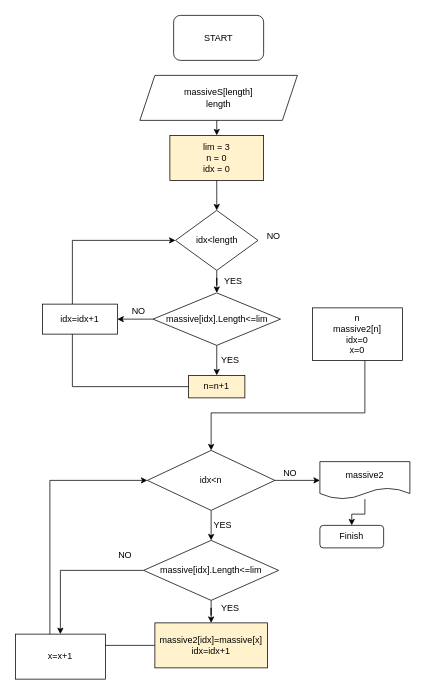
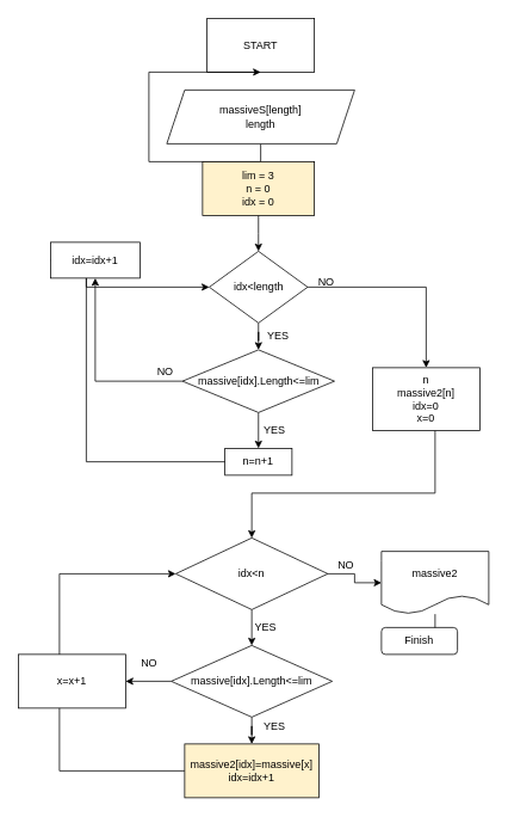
  <mxCell id="0" />
  <mxCell id="1" parent="0" />
- <mxCell id="2" value="START" style="rounded=1;whiteSpace=wrap;html=1;" parent="1" vertex="1"><mxGeometry x="231" y="20" width="120" height="60" as="geometry" /></mxCell>
- <mxCell id="3" style="edgeStyle=orthogonalEdgeStyle;rounded=0;orthogonalLoop=1;jettySize=auto;html=1;exitX=0.5;exitY=1;exitDx=0;exitDy=0;entryX=0.5;entryY=0;entryDx=0;entryDy=0;" parent="1" source="4" target="6" edge="1"><mxGeometry relative="1" as="geometry" /></mxCell>
+ <mxCell id="2" value="START" style="whiteSpace=wrap;html=1;rounded=0;" parent="1" vertex="1"><mxGeometry x="231" y="20" width="120" height="60" as="geometry" /></mxCell>
+ <mxCell id="3" style="edgeStyle=orthogonalEdgeStyle;rounded=0;orthogonalLoop=1;jettySize=auto;html=1;exitX=0.5;exitY=1;exitDx=0;exitDy=0;" parent="1" source="4" target="2" edge="1"><mxGeometry relative="1" as="geometry" /></mxCell>
  <mxCell id="4" value="massiveS[length]&lt;br&gt;length" style="shape=parallelogram;perimeter=parallelogramPerimeter;whiteSpace=wrap;html=1;fixedSize=1;" parent="1" vertex="1"><mxGeometry x="186" y="100" width="210" height="60" as="geometry" /></mxCell>
  <mxCell id="5" value="" style="edgeStyle=orthogonalEdgeStyle;rounded=0;orthogonalLoop=1;jettySize=auto;html=1;" edge="1" parent="1" source="6"><mxGeometry relative="1" as="geometry"><mxPoint x="288.5" y="280" as="targetPoint" /></mxGeometry></mxCell>
  <mxCell id="6" value="lim = 3&lt;br&gt;n = 0&lt;br&gt;idx = 0" style="rounded=0;whiteSpace=wrap;html=1;fillColor=#fff2cc;" parent="1" vertex="1"><mxGeometry x="226" y="180" width="125" height="60" as="geometry" /></mxCell>
  <mxCell id="7" value="" style="edgeStyle=orthogonalEdgeStyle;rounded=0;orthogonalLoop=1;jettySize=auto;html=1;" edge="1" parent="1" source="9" target="12"><mxGeometry relative="1" as="geometry" /></mxCell>
+ <mxCell id="8" value="" style="edgeStyle=orthogonalEdgeStyle;rounded=0;orthogonalLoop=1;jettySize=auto;html=1;" edge="1" parent="1" source="9" target="21"><mxGeometry relative="1" as="geometry" /></mxCell>
  <mxCell id="9" value="idx&amp;lt;length" style="rhombus;whiteSpace=wrap;html=1;" vertex="1" parent="1"><mxGeometry x="233.5" y="280" width="110" height="80" as="geometry" /></mxCell>
  <mxCell id="10" value="" style="edgeStyle=orthogonalEdgeStyle;rounded=0;orthogonalLoop=1;jettySize=auto;html=1;" edge="1" parent="1" source="12" target="14"><mxGeometry relative="1" as="geometry" /></mxCell>
  <mxCell id="11" value="" style="edgeStyle=orthogonalEdgeStyle;rounded=0;orthogonalLoop=1;jettySize=auto;html=1;" edge="1" parent="1" source="12" target="16"><mxGeometry relative="1" as="geometry" /></mxCell>
  <mxCell id="12" value="massive[idx].Length&amp;lt;=lim" style="rhombus;whiteSpace=wrap;html=1;" vertex="1" parent="1"><mxGeometry x="203.5" y="390" width="170" height="70" as="geometry" /></mxCell>
  <mxCell id="13" style="edgeStyle=orthogonalEdgeStyle;rounded=0;orthogonalLoop=1;jettySize=auto;html=1;entryX=0;entryY=0.5;entryDx=0;entryDy=0;startArrow=none;" edge="1" parent="1" source="16" target="9"><mxGeometry relative="1" as="geometry"><Array as="points"><mxPoint x="96" y="320" /></Array></mxGeometry></mxCell>
- <mxCell id="14" value="n=n+1" style="rounded=0;whiteSpace=wrap;html=1;fillColor=#fff2cc;" vertex="1" parent="1"><mxGeometry x="251" y="500" width="75" height="30" as="geometry" /></mxCell>
+ <mxCell id="14" value="n=n+1" style="rounded=0;whiteSpace=wrap;html=1;" vertex="1" parent="1"><mxGeometry x="251" y="500" width="75" height="30" as="geometry" /></mxCell>
  <mxCell id="15" value="" style="edgeStyle=orthogonalEdgeStyle;rounded=0;orthogonalLoop=1;jettySize=auto;html=1;entryX=0;entryY=0.5;entryDx=0;entryDy=0;endArrow=none;" edge="1" parent="1" source="14" target="16"><mxGeometry relative="1" as="geometry"><mxPoint x="251" y="515" as="sourcePoint" /><mxPoint x="233.5" y="320" as="targetPoint" /><Array as="points"><mxPoint x="96" y="515" /></Array></mxGeometry></mxCell>
- <mxCell id="16" value="idx=idx+1" style="rounded=0;whiteSpace=wrap;html=1;" vertex="1" parent="1"><mxGeometry x="56" y="405" width="100" height="40" as="geometry" /></mxCell>
+ <mxCell id="16" value="idx=idx+1" style="rounded=0;whiteSpace=wrap;html=1;" vertex="1" parent="1"><mxGeometry x="56" y="270" width="100" height="40" as="geometry" /></mxCell>
  <mxCell id="17" value="YES" style="text;html=1;align=center;verticalAlign=middle;resizable=0;points=[];autosize=1;strokeColor=none;fillColor=none;" vertex="1" parent="1"><mxGeometry x="285" y="360" width="50" height="30" as="geometry" /></mxCell>
  <mxCell id="18" value="YES" style="text;html=1;align=center;verticalAlign=middle;resizable=0;points=[];autosize=1;strokeColor=none;fillColor=none;" vertex="1" parent="1"><mxGeometry x="281" y="465" width="50" height="30" as="geometry" /></mxCell>
  <mxCell id="19" value="NO" style="text;html=1;align=center;verticalAlign=middle;resizable=0;points=[];autosize=1;strokeColor=none;fillColor=none;" vertex="1" parent="1"><mxGeometry x="163.5" y="400" width="40" height="30" as="geometry" /></mxCell>
  <mxCell id="20" style="edgeStyle=orthogonalEdgeStyle;rounded=0;orthogonalLoop=1;jettySize=auto;html=1;entryX=0.5;entryY=0;entryDx=0;entryDy=0;" edge="1" parent="1" source="21" target="25"><mxGeometry relative="1" as="geometry"><Array as="points"><mxPoint x="486" y="550" /><mxPoint x="281" y="550" /></Array></mxGeometry></mxCell>
  <mxCell id="21" value="n&lt;br&gt;massive2[n]&lt;br&gt;idx=0&lt;br style=&quot;border-color: var(--border-color);&quot;&gt;x=0" style="rounded=0;whiteSpace=wrap;html=1;" vertex="1" parent="1"><mxGeometry x="416" y="410" width="120" height="70" as="geometry" /></mxCell>
  <mxCell id="22" value="NO" style="text;html=1;align=center;verticalAlign=middle;resizable=0;points=[];autosize=1;strokeColor=none;fillColor=none;" vertex="1" parent="1"><mxGeometry x="343.5" y="300" width="40" height="30" as="geometry" /></mxCell>
  <mxCell id="23" value="" style="edgeStyle=orthogonalEdgeStyle;rounded=0;orthogonalLoop=1;jettySize=auto;html=1;" edge="1" parent="1" source="25" target="28"><mxGeometry relative="1" as="geometry" /></mxCell>
  <mxCell id="24" value="" style="edgeStyle=orthogonalEdgeStyle;rounded=0;orthogonalLoop=1;jettySize=auto;html=1;" edge="1" parent="1" source="25" target="33"><mxGeometry relative="1" as="geometry" /></mxCell>
  <mxCell id="25" value="idx&amp;lt;n" style="rhombus;whiteSpace=wrap;html=1;" vertex="1" parent="1"><mxGeometry x="196" y="600" width="170" height="80" as="geometry" /></mxCell>
  <mxCell id="26" value="" style="edgeStyle=orthogonalEdgeStyle;rounded=0;orthogonalLoop=1;jettySize=auto;html=1;" edge="1" parent="1" source="28" target="30"><mxGeometry relative="1" as="geometry" /></mxCell>
  <mxCell id="27" value="" style="edgeStyle=orthogonalEdgeStyle;rounded=0;orthogonalLoop=1;jettySize=auto;html=1;" edge="1" parent="1" source="28" target="31"><mxGeometry relative="1" as="geometry" /></mxCell>
  <mxCell id="28" value="massive[idx].Length&amp;lt;=lim" style="rhombus;whiteSpace=wrap;html=1;" vertex="1" parent="1"><mxGeometry x="191" y="720" width="180" height="80" as="geometry" /></mxCell>
  <mxCell id="29" style="edgeStyle=orthogonalEdgeStyle;rounded=0;orthogonalLoop=1;jettySize=auto;html=1;entryX=0;entryY=0.5;entryDx=0;entryDy=0;" edge="1" parent="1" source="30" target="25"><mxGeometry relative="1" as="geometry"><Array as="points"><mxPoint x="66" y="860" /><mxPoint x="66" y="640" /></Array></mxGeometry></mxCell>
  <mxCell id="30" value="massive2[idx]=massive[x]&lt;br&gt;idx=idx+1" style="rounded=0;whiteSpace=wrap;html=1;fillColor=#fff2cc;" vertex="1" parent="1"><mxGeometry x="206" y="830" width="150" height="60" as="geometry" /></mxCell>
- <mxCell id="31" value="x=x+1" style="rounded=0;whiteSpace=wrap;html=1;" vertex="1" parent="1"><mxGeometry x="20" y="845" width="120" height="60" as="geometry" /></mxCell>
+ <mxCell id="31" value="x=x+1" style="rounded=0;whiteSpace=wrap;html=1;" vertex="1" parent="1"><mxGeometry x="20" y="730" width="120" height="60" as="geometry" /></mxCell>
  <mxCell id="32" value="" style="edgeStyle=orthogonalEdgeStyle;rounded=0;orthogonalLoop=1;jettySize=auto;html=1;" edge="1" parent="1" source="33" target="34"><mxGeometry relative="1" as="geometry" /></mxCell>
- <mxCell id="33" value="massive2" style="shape=document;whiteSpace=wrap;html=1;boundedLbl=1;" vertex="1" parent="1"><mxGeometry x="426" y="615" width="120" height="50" as="geometry" /></mxCell>
+ <mxCell id="33" value="massive2" style="shape=document;whiteSpace=wrap;html=1;boundedLbl=1;" vertex="1" parent="1"><mxGeometry x="426" y="615" width="120" height="70" as="geometry" /></mxCell>
  <mxCell id="34" value="Finish" style="rounded=1;whiteSpace=wrap;html=1;" vertex="1" parent="1"><mxGeometry x="426" y="700" width="85" height="30" as="geometry" /></mxCell>
  <mxCell id="35" value="NO" style="text;html=1;align=center;verticalAlign=middle;resizable=0;points=[];autosize=1;strokeColor=none;fillColor=none;" vertex="1" parent="1"><mxGeometry x="366" y="615" width="40" height="30" as="geometry" /></mxCell>
  <mxCell id="36" value="YES" style="text;html=1;align=center;verticalAlign=middle;resizable=0;points=[];autosize=1;strokeColor=none;fillColor=none;" vertex="1" parent="1"><mxGeometry x="271" y="685" width="50" height="30" as="geometry" /></mxCell>
  <mxCell id="37" value="YES" style="text;html=1;align=center;verticalAlign=middle;resizable=0;points=[];autosize=1;strokeColor=none;fillColor=none;" vertex="1" parent="1"><mxGeometry x="281" y="795" width="50" height="30" as="geometry" /></mxCell>
  <mxCell id="38" value="NO" style="text;html=1;align=center;verticalAlign=middle;resizable=0;points=[];autosize=1;strokeColor=none;fillColor=none;" vertex="1" parent="1"><mxGeometry x="146" y="725" width="40" height="30" as="geometry" /></mxCell>
